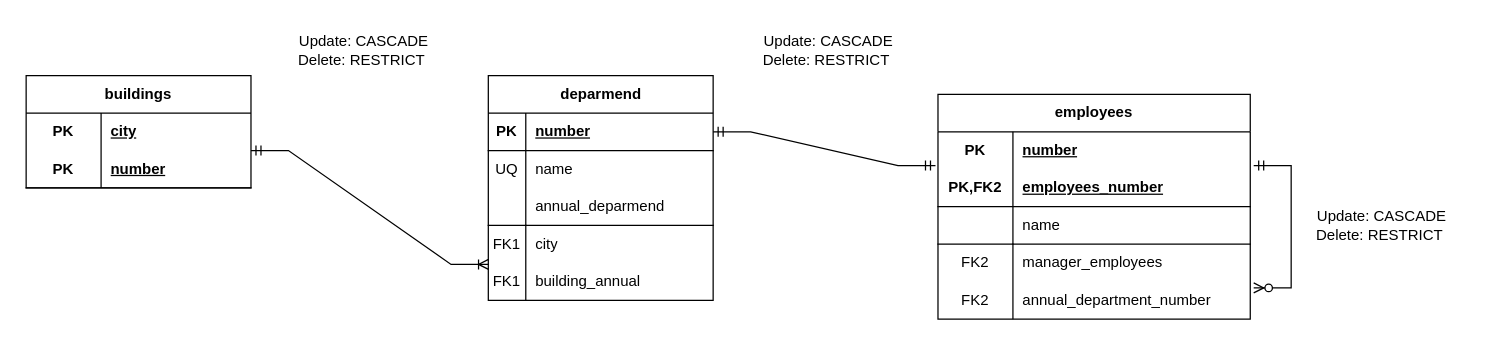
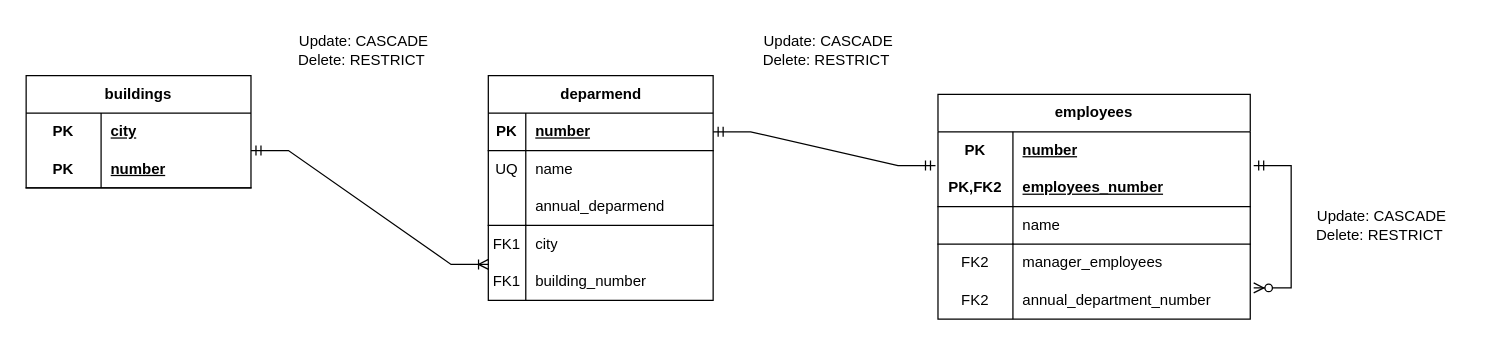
  <mxCell id="0" />
  <mxCell id="1" parent="0" />
  <mxCell id="2" value="buildings" style="shape=table;startSize=30;container=1;collapsible=1;childLayout=tableLayout;fixedRows=1;rowLines=0;fontStyle=1;align=center;resizeLast=1;html=1;whiteSpace=wrap;" vertex="1" parent="1"><mxGeometry x="20" y="60" width="180" height="90" as="geometry" /></mxCell>
  <mxCell id="3" value="" style="shape=tableRow;horizontal=0;startSize=0;swimlaneHead=0;swimlaneBody=0;fillColor=none;collapsible=0;dropTarget=0;points=[[0,0.5],[1,0.5]];portConstraint=eastwest;top=0;left=0;right=0;bottom=0;html=1;" vertex="1" parent="2"><mxGeometry y="30" width="180" height="30" as="geometry" /></mxCell>
  <mxCell id="4" value="PK" style="shape=partialRectangle;connectable=0;fillColor=none;top=0;left=0;bottom=0;right=0;fontStyle=1;overflow=hidden;html=1;whiteSpace=wrap;" vertex="1" parent="3"><mxGeometry width="60" height="30" as="geometry"><mxRectangle width="60" height="30" as="alternateBounds" /></mxGeometry></mxCell>
  <mxCell id="5" value="city" style="shape=partialRectangle;connectable=0;fillColor=none;top=0;left=0;bottom=0;right=0;align=left;spacingLeft=6;fontStyle=5;overflow=hidden;html=1;whiteSpace=wrap;" vertex="1" parent="3"><mxGeometry x="60" width="120" height="30" as="geometry"><mxRectangle width="120" height="30" as="alternateBounds" /></mxGeometry></mxCell>
  <mxCell id="6" value="" style="shape=tableRow;horizontal=0;startSize=0;swimlaneHead=0;swimlaneBody=0;fillColor=none;collapsible=0;dropTarget=0;points=[[0,0.5],[1,0.5]];portConstraint=eastwest;top=0;left=0;right=0;bottom=1;html=1;" vertex="1" parent="2"><mxGeometry y="60" width="180" height="30" as="geometry" /></mxCell>
  <mxCell id="7" value="PK" style="shape=partialRectangle;connectable=0;fillColor=none;top=0;left=0;bottom=0;right=0;fontStyle=1;overflow=hidden;html=1;whiteSpace=wrap;" vertex="1" parent="6"><mxGeometry width="60" height="30" as="geometry"><mxRectangle width="60" height="30" as="alternateBounds" /></mxGeometry></mxCell>
  <mxCell id="8" value="number" style="shape=partialRectangle;connectable=0;fillColor=none;top=0;left=0;bottom=0;right=0;align=left;spacingLeft=6;fontStyle=5;overflow=hidden;html=1;whiteSpace=wrap;" vertex="1" parent="6"><mxGeometry x="60" width="120" height="30" as="geometry"><mxRectangle width="120" height="30" as="alternateBounds" /></mxGeometry></mxCell>
  <mxCell id="9" value="deparmend" style="shape=table;startSize=30;container=1;collapsible=1;childLayout=tableLayout;fixedRows=1;rowLines=0;fontStyle=1;align=center;resizeLast=1;html=1;" vertex="1" parent="1"><mxGeometry x="390" y="60" width="180" height="180" as="geometry" /></mxCell>
  <mxCell id="10" value="" style="shape=tableRow;horizontal=0;startSize=0;swimlaneHead=0;swimlaneBody=0;fillColor=none;collapsible=0;dropTarget=0;points=[[0,0.5],[1,0.5]];portConstraint=eastwest;top=0;left=0;right=0;bottom=1;" vertex="1" parent="9"><mxGeometry y="30" width="180" height="30" as="geometry" /></mxCell>
  <mxCell id="11" value="PK" style="shape=partialRectangle;connectable=0;fillColor=none;top=0;left=0;bottom=0;right=0;fontStyle=1;overflow=hidden;whiteSpace=wrap;html=1;" vertex="1" parent="10"><mxGeometry width="30" height="30" as="geometry"><mxRectangle width="30" height="30" as="alternateBounds" /></mxGeometry></mxCell>
  <mxCell id="12" value="number" style="shape=partialRectangle;connectable=0;fillColor=none;top=0;left=0;bottom=0;right=0;align=left;spacingLeft=6;fontStyle=5;overflow=hidden;whiteSpace=wrap;html=1;" vertex="1" parent="10"><mxGeometry x="30" width="150" height="30" as="geometry"><mxRectangle width="150" height="30" as="alternateBounds" /></mxGeometry></mxCell>
  <mxCell id="13" value="" style="shape=tableRow;horizontal=0;startSize=0;swimlaneHead=0;swimlaneBody=0;fillColor=none;collapsible=0;dropTarget=0;points=[[0,0.5],[1,0.5]];portConstraint=eastwest;top=0;left=0;right=0;bottom=0;" vertex="1" parent="9"><mxGeometry y="60" width="180" height="30" as="geometry" /></mxCell>
  <mxCell id="14" value="UQ" style="shape=partialRectangle;connectable=0;fillColor=none;top=0;left=0;bottom=0;right=0;editable=1;overflow=hidden;whiteSpace=wrap;html=1;" vertex="1" parent="13"><mxGeometry width="30" height="30" as="geometry"><mxRectangle width="30" height="30" as="alternateBounds" /></mxGeometry></mxCell>
  <mxCell id="15" value="name" style="shape=partialRectangle;connectable=0;fillColor=none;top=0;left=0;bottom=0;right=0;align=left;spacingLeft=6;overflow=hidden;whiteSpace=wrap;html=1;" vertex="1" parent="13"><mxGeometry x="30" width="150" height="30" as="geometry"><mxRectangle width="150" height="30" as="alternateBounds" /></mxGeometry></mxCell>
  <mxCell id="16" value="" style="shape=tableRow;horizontal=0;startSize=0;swimlaneHead=0;swimlaneBody=0;fillColor=none;collapsible=0;dropTarget=0;points=[[0,0.5],[1,0.5]];portConstraint=eastwest;top=0;left=0;right=0;bottom=0;" vertex="1" parent="9"><mxGeometry y="90" width="180" height="30" as="geometry" /></mxCell>
  <mxCell id="17" value="" style="shape=partialRectangle;connectable=0;fillColor=none;top=0;left=0;bottom=0;right=0;editable=1;overflow=hidden;whiteSpace=wrap;html=1;" vertex="1" parent="16"><mxGeometry width="30" height="30" as="geometry"><mxRectangle width="30" height="30" as="alternateBounds" /></mxGeometry></mxCell>
  <mxCell id="18" value="annual_deparmend" style="shape=partialRectangle;connectable=0;fillColor=none;top=0;left=0;bottom=0;right=0;align=left;spacingLeft=6;overflow=hidden;whiteSpace=wrap;html=1;" vertex="1" parent="16"><mxGeometry x="30" width="150" height="30" as="geometry"><mxRectangle width="150" height="30" as="alternateBounds" /></mxGeometry></mxCell>
  <mxCell id="19" style="shape=tableRow;horizontal=0;startSize=0;swimlaneHead=0;swimlaneBody=0;fillColor=none;collapsible=0;dropTarget=0;points=[[0,0.5],[1,0.5]];portConstraint=eastwest;top=0;left=0;right=0;bottom=0;" vertex="1" parent="9"><mxGeometry y="120" width="180" height="30" as="geometry" /></mxCell>
  <mxCell id="20" value="FK1" style="shape=partialRectangle;connectable=0;fillColor=none;top=1;left=0;bottom=0;right=0;editable=1;overflow=hidden;whiteSpace=wrap;html=1;" vertex="1" parent="19"><mxGeometry width="30" height="30" as="geometry"><mxRectangle width="30" height="30" as="alternateBounds" /></mxGeometry></mxCell>
  <mxCell id="21" value="city" style="shape=partialRectangle;connectable=0;fillColor=none;top=1;left=0;bottom=0;right=0;align=left;spacingLeft=6;overflow=hidden;whiteSpace=wrap;html=1;" vertex="1" parent="19"><mxGeometry x="30" width="150" height="30" as="geometry"><mxRectangle width="150" height="30" as="alternateBounds" /></mxGeometry></mxCell>
  <mxCell id="22" style="shape=tableRow;horizontal=0;startSize=0;swimlaneHead=0;swimlaneBody=0;fillColor=none;collapsible=0;dropTarget=0;points=[[0,0.5],[1,0.5]];portConstraint=eastwest;top=0;left=0;right=0;bottom=0;" vertex="1" parent="9"><mxGeometry y="150" width="180" height="30" as="geometry" /></mxCell>
  <mxCell id="23" value="FK1" style="shape=partialRectangle;connectable=0;fillColor=none;top=0;left=0;bottom=0;right=0;editable=1;overflow=hidden;whiteSpace=wrap;html=1;" vertex="1" parent="22"><mxGeometry width="30" height="30" as="geometry"><mxRectangle width="30" height="30" as="alternateBounds" /></mxGeometry></mxCell>
- <mxCell id="24" value="building_annual" style="shape=partialRectangle;connectable=0;fillColor=none;top=0;left=0;bottom=0;right=0;align=left;spacingLeft=6;overflow=hidden;whiteSpace=wrap;html=1;" vertex="1" parent="22"><mxGeometry x="30" width="150" height="30" as="geometry"><mxRectangle width="150" height="30" as="alternateBounds" /></mxGeometry></mxCell>
+ <mxCell id="24" value="building_number" style="shape=partialRectangle;connectable=0;fillColor=none;top=0;left=0;bottom=0;right=0;align=left;spacingLeft=6;overflow=hidden;whiteSpace=wrap;html=1;" vertex="1" parent="22"><mxGeometry x="30" width="150" height="30" as="geometry"><mxRectangle width="150" height="30" as="alternateBounds" /></mxGeometry></mxCell>
  <mxCell id="25" value="" style="edgeStyle=entityRelationEdgeStyle;fontSize=12;html=1;endArrow=ERoneToMany;startArrow=ERmandOne;rounded=0;entryX=0.001;entryY=0.039;entryDx=0;entryDy=0;entryPerimeter=0;" edge="1" parent="1" target="22"><mxGeometry width="100" height="100" relative="1" as="geometry"><mxPoint x="200" y="120" as="sourcePoint" /><mxPoint x="360" y="90" as="targetPoint" /></mxGeometry></mxCell>
  <mxCell id="26" value="&lt;span style=&quot;text-wrap-mode: nowrap;&quot;&gt;employees&lt;/span&gt;" style="shape=table;startSize=30;container=1;collapsible=1;childLayout=tableLayout;fixedRows=1;rowLines=0;fontStyle=1;align=center;resizeLast=1;html=1;whiteSpace=wrap;" vertex="1" parent="1"><mxGeometry x="750" y="75" width="250" height="180" as="geometry" /></mxCell>
  <mxCell id="27" value="" style="shape=tableRow;horizontal=0;startSize=0;swimlaneHead=0;swimlaneBody=0;fillColor=none;collapsible=0;dropTarget=0;points=[[0,0.5],[1,0.5]];portConstraint=eastwest;top=0;left=0;right=0;bottom=0;html=1;" vertex="1" parent="26"><mxGeometry y="30" width="250" height="30" as="geometry" /></mxCell>
  <mxCell id="28" value="PK" style="shape=partialRectangle;connectable=0;fillColor=none;top=0;left=0;bottom=0;right=0;fontStyle=1;overflow=hidden;html=1;whiteSpace=wrap;" vertex="1" parent="27"><mxGeometry width="60" height="30" as="geometry"><mxRectangle width="60" height="30" as="alternateBounds" /></mxGeometry></mxCell>
  <mxCell id="29" value="number" style="shape=partialRectangle;connectable=0;fillColor=none;top=0;left=0;bottom=0;right=0;align=left;spacingLeft=6;fontStyle=5;overflow=hidden;html=1;whiteSpace=wrap;" vertex="1" parent="27"><mxGeometry x="60" width="190" height="30" as="geometry"><mxRectangle width="190" height="30" as="alternateBounds" /></mxGeometry></mxCell>
  <mxCell id="30" value="" style="shape=tableRow;horizontal=0;startSize=0;swimlaneHead=0;swimlaneBody=0;fillColor=none;collapsible=0;dropTarget=0;points=[[0,0.5],[1,0.5]];portConstraint=eastwest;top=0;left=0;right=0;bottom=1;html=1;" vertex="1" parent="26"><mxGeometry y="60" width="250" height="30" as="geometry" /></mxCell>
  <mxCell id="31" value="PK,FK2" style="shape=partialRectangle;connectable=0;fillColor=none;top=0;left=0;bottom=0;right=0;fontStyle=1;overflow=hidden;html=1;whiteSpace=wrap;" vertex="1" parent="30"><mxGeometry width="60" height="30" as="geometry"><mxRectangle width="60" height="30" as="alternateBounds" /></mxGeometry></mxCell>
  <mxCell id="32" value="employees_number" style="shape=partialRectangle;connectable=0;fillColor=none;top=0;left=0;bottom=0;right=0;align=left;spacingLeft=6;fontStyle=5;overflow=hidden;html=1;whiteSpace=wrap;" vertex="1" parent="30"><mxGeometry x="60" width="190" height="30" as="geometry"><mxRectangle width="190" height="30" as="alternateBounds" /></mxGeometry></mxCell>
  <mxCell id="33" value="" style="shape=tableRow;horizontal=0;startSize=0;swimlaneHead=0;swimlaneBody=0;fillColor=none;collapsible=0;dropTarget=0;points=[[0,0.5],[1,0.5]];portConstraint=eastwest;top=0;left=0;right=0;bottom=0;html=1;" vertex="1" parent="26"><mxGeometry y="90" width="250" height="30" as="geometry" /></mxCell>
  <mxCell id="34" value="" style="shape=partialRectangle;connectable=0;fillColor=none;top=0;left=0;bottom=0;right=0;editable=1;overflow=hidden;html=1;whiteSpace=wrap;" vertex="1" parent="33"><mxGeometry width="60" height="30" as="geometry"><mxRectangle width="60" height="30" as="alternateBounds" /></mxGeometry></mxCell>
  <mxCell id="35" value="name" style="shape=partialRectangle;connectable=0;fillColor=none;top=0;left=0;bottom=0;right=0;align=left;spacingLeft=6;overflow=hidden;html=1;whiteSpace=wrap;" vertex="1" parent="33"><mxGeometry x="60" width="190" height="30" as="geometry"><mxRectangle width="190" height="30" as="alternateBounds" /></mxGeometry></mxCell>
  <mxCell id="36" style="shape=tableRow;horizontal=0;startSize=0;swimlaneHead=0;swimlaneBody=0;fillColor=none;collapsible=0;dropTarget=0;points=[[0,0.5],[1,0.5]];portConstraint=eastwest;top=0;left=0;right=0;bottom=0;html=1;" vertex="1" parent="26"><mxGeometry y="120" width="250" height="30" as="geometry" /></mxCell>
  <mxCell id="37" value="FK2" style="shape=partialRectangle;connectable=0;fillColor=none;top=1;left=0;bottom=0;right=0;editable=1;overflow=hidden;html=1;whiteSpace=wrap;" vertex="1" parent="36"><mxGeometry width="60" height="30" as="geometry"><mxRectangle width="60" height="30" as="alternateBounds" /></mxGeometry></mxCell>
  <mxCell id="38" value="manager_employees" style="shape=partialRectangle;connectable=0;fillColor=none;top=1;left=0;bottom=0;right=0;align=left;spacingLeft=6;overflow=hidden;html=1;whiteSpace=wrap;" vertex="1" parent="36"><mxGeometry x="60" width="190" height="30" as="geometry"><mxRectangle width="190" height="30" as="alternateBounds" /></mxGeometry></mxCell>
  <mxCell id="39" style="shape=tableRow;horizontal=0;startSize=0;swimlaneHead=0;swimlaneBody=0;fillColor=none;collapsible=0;dropTarget=0;points=[[0,0.5],[1,0.5]];portConstraint=eastwest;top=0;left=0;right=0;bottom=0;html=1;" vertex="1" parent="26"><mxGeometry y="150" width="250" height="30" as="geometry" /></mxCell>
  <mxCell id="40" value="FK2" style="shape=partialRectangle;connectable=0;fillColor=none;top=0;left=0;bottom=0;right=0;editable=1;overflow=hidden;html=1;whiteSpace=wrap;" vertex="1" parent="39"><mxGeometry width="60" height="30" as="geometry"><mxRectangle width="60" height="30" as="alternateBounds" /></mxGeometry></mxCell>
  <mxCell id="41" value="annual_department_number" style="shape=partialRectangle;connectable=0;fillColor=none;top=0;left=0;bottom=0;right=0;align=left;spacingLeft=6;overflow=hidden;html=1;whiteSpace=wrap;" vertex="1" parent="39"><mxGeometry x="60" width="190" height="30" as="geometry"><mxRectangle width="190" height="30" as="alternateBounds" /></mxGeometry></mxCell>
  <mxCell id="42" value="" style="edgeStyle=entityRelationEdgeStyle;fontSize=12;html=1;endArrow=ERzeroToMany;startArrow=ERmandOne;rounded=0;entryX=1.011;entryY=0.167;entryDx=0;entryDy=0;entryPerimeter=0;exitX=1.011;exitY=0.9;exitDx=0;exitDy=0;exitPerimeter=0;" edge="1" parent="26" source="27" target="39"><mxGeometry width="100" height="100" relative="1" as="geometry"><mxPoint x="300.75" y="145" as="sourcePoint" /><mxPoint x="300" y="56.16" as="targetPoint" /></mxGeometry></mxCell>
  <mxCell id="43" value="" style="edgeStyle=entityRelationEdgeStyle;fontSize=12;html=1;endArrow=ERmandOne;startArrow=ERmandOne;rounded=0;entryX=-0.008;entryY=-0.1;entryDx=0;entryDy=0;entryPerimeter=0;exitX=1;exitY=0.5;exitDx=0;exitDy=0;" edge="1" parent="1" source="10" target="30"><mxGeometry width="100" height="100" relative="1" as="geometry"><mxPoint x="370" y="220" as="sourcePoint" /><mxPoint x="470" y="120" as="targetPoint" /></mxGeometry></mxCell>
  <mxCell id="44" value="Update: CASCADE&lt;div&gt;Delete: RESTRICT&amp;nbsp;&lt;/div&gt;" style="text;html=1;align=center;verticalAlign=middle;resizable=0;points=[];autosize=1;strokeColor=none;fillColor=none;" vertex="1" parent="1"><mxGeometry x="225" y="20" width="130" height="40" as="geometry" /></mxCell>
  <mxCell id="45" value="Update: CASCADE&lt;div&gt;Delete: RESTRICT&amp;nbsp;&lt;/div&gt;" style="text;html=1;align=center;verticalAlign=middle;resizable=0;points=[];autosize=1;strokeColor=none;fillColor=none;" vertex="1" parent="1"><mxGeometry x="597" y="20" width="130" height="40" as="geometry" /></mxCell>
  <mxCell id="46" value="Update: CASCADE&lt;div&gt;Delete: RESTRICT&amp;nbsp;&lt;/div&gt;" style="text;html=1;align=center;verticalAlign=middle;resizable=0;points=[];autosize=1;strokeColor=none;fillColor=none;" vertex="1" parent="1"><mxGeometry x="1040" y="160" width="130" height="40" as="geometry" /></mxCell>
